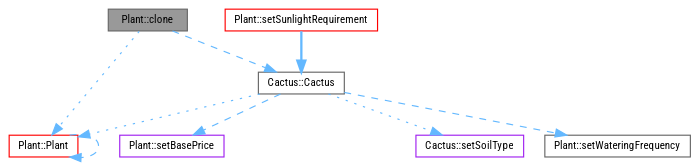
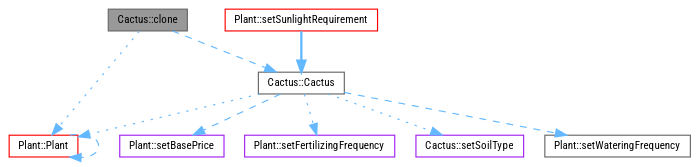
  digraph {
    fontname="Roboto Condensed"
    rankdir=TB
    node [color=gray40 fillcolor=white fontname="Roboto Condensed" fontsize=10 shape=box style=filled]
    edge [color=steelblue1 fontname="Roboto Condensed" fontsize=10 labelfontname=Helvetica labelfontsize=10 style=dashed]
-   n1 [fillcolor=grey60 fontcolor=black height=0.2 label="Plant::clone" width=0.4]
+   n1 [fillcolor=grey60 fontcolor=black height=0.2 label="Cactus::clone" width=0.4]
    n2 [height=0.2 label="Cactus::Cactus" width=0.4]
    n3 [color=red height=0.2 label="Plant::Plant" width=0.4]
    n4 [color=purple height=0.2 label="Plant::setBasePrice" width=0.4]
+   n5 [color=purple height=0.2 label="Plant::setFertilizingFrequency" width=0.4]
    n6 [color=purple height=0.2 label="Cactus::setSoilType" width=0.4]
    n7 [height=0.2 label="Plant::setWateringFrequency" width=0.4]
    n8 [color=red height=0.2 label="Plant::setSunlightRequirement" width=0.4]
    n1 -> n2
    n1 -> n3 [style=dotted]
    n2 -> n3 [style=dotted]
    n2 -> n4
+   n2 -> n5 [style=dotted]
    n2 -> n6 [style=dotted]
    n2 -> n7
    n3 -> n3
    n8 -> n2 [style=bold]
  }
